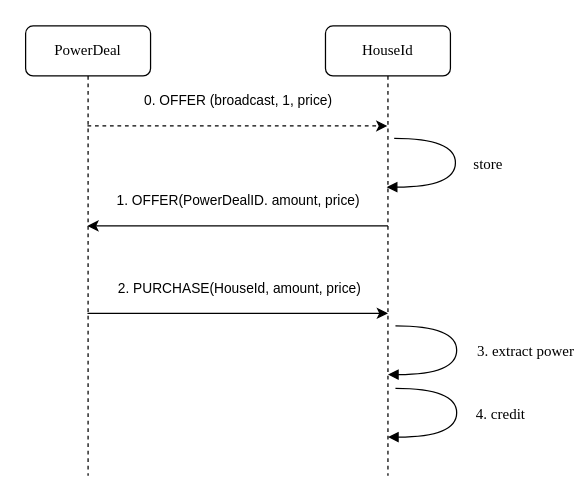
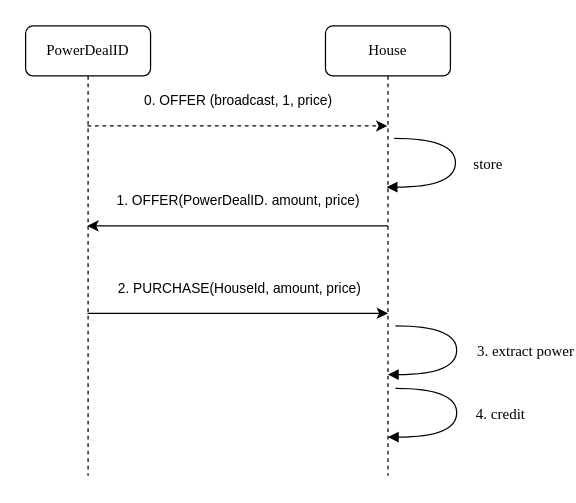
  <mxCell id="0" />
  <mxCell id="1" parent="0" />
- <mxCell id="2" value="PowerDeal" style="shape=umlLifeline;perimeter=lifelinePerimeter;whiteSpace=wrap;html=1;container=1;collapsible=0;recursiveResize=0;outlineConnect=0;rounded=1;shadow=0;comic=0;labelBackgroundColor=none;strokeWidth=1;fontFamily=Verdana;fontSize=12;align=center;" vertex="1" parent="1"><mxGeometry x="20" y="20" width="100" height="360" as="geometry" /></mxCell>
- <mxCell id="3" value="HouseId" style="shape=umlLifeline;perimeter=lifelinePerimeter;whiteSpace=wrap;html=1;container=1;collapsible=0;recursiveResize=0;outlineConnect=0;rounded=1;shadow=0;comic=0;labelBackgroundColor=none;strokeWidth=1;fontFamily=Verdana;fontSize=12;align=center;" vertex="1" parent="1"><mxGeometry x="260" y="20" width="100" height="360" as="geometry" /></mxCell>
+ <mxCell id="2" value="PowerDealID" style="shape=umlLifeline;perimeter=lifelinePerimeter;whiteSpace=wrap;html=1;container=1;collapsible=0;recursiveResize=0;outlineConnect=0;rounded=1;shadow=0;comic=0;labelBackgroundColor=none;strokeWidth=1;fontFamily=Verdana;fontSize=12;align=center;" vertex="1" parent="1"><mxGeometry x="20" y="20" width="100" height="360" as="geometry" /></mxCell>
+ <mxCell id="3" value="House" style="shape=umlLifeline;perimeter=lifelinePerimeter;whiteSpace=wrap;html=1;container=1;collapsible=0;recursiveResize=0;outlineConnect=0;rounded=1;shadow=0;comic=0;labelBackgroundColor=none;strokeWidth=1;fontFamily=Verdana;fontSize=12;align=center;" vertex="1" parent="1"><mxGeometry x="260" y="20" width="100" height="360" as="geometry" /></mxCell>
  <mxCell id="4" value="store" style="html=1;verticalAlign=bottom;endArrow=block;labelBackgroundColor=none;fontFamily=Verdana;fontSize=12;elbow=vertical;edgeStyle=orthogonalEdgeStyle;curved=1;exitX=1.066;exitY=0.713;exitPerimeter=0;" edge="1" parent="3"><mxGeometry x="0.105" y="26" relative="1" as="geometry"><mxPoint x="55" y="90" as="sourcePoint" /><mxPoint x="49" y="129" as="targetPoint" /><Array as="points"><mxPoint x="104" y="90" /><mxPoint x="104" y="129" /></Array><mxPoint as="offset" /></mxGeometry></mxCell>
  <mxCell id="5" value="3. extract power" style="html=1;verticalAlign=bottom;endArrow=block;labelBackgroundColor=none;fontFamily=Verdana;fontSize=12;elbow=vertical;edgeStyle=orthogonalEdgeStyle;curved=1;exitX=1.066;exitY=0.713;exitPerimeter=0;" edge="1" parent="3"><mxGeometry x="0.105" y="55" relative="1" as="geometry"><mxPoint x="56" y="240" as="sourcePoint" /><mxPoint x="50" y="279" as="targetPoint" /><Array as="points"><mxPoint x="105" y="240" /><mxPoint x="105" y="279" /></Array><mxPoint as="offset" /></mxGeometry></mxCell>
  <mxCell id="6" value="4. credit" style="html=1;verticalAlign=bottom;endArrow=block;labelBackgroundColor=none;fontFamily=Verdana;fontSize=12;elbow=vertical;edgeStyle=orthogonalEdgeStyle;curved=1;exitX=1.066;exitY=0.713;exitPerimeter=0;" edge="1" parent="3"><mxGeometry x="0.105" y="35" relative="1" as="geometry"><mxPoint x="56" y="290" as="sourcePoint" /><mxPoint x="50" y="329" as="targetPoint" /><Array as="points"><mxPoint x="105" y="290" /><mxPoint x="105" y="329" /></Array><mxPoint as="offset" /></mxGeometry></mxCell>
  <mxCell id="7" value="0. OFFER (broadcast, 1, price)" style="endArrow=classic;html=1;rounded=0;dashed=1;" edge="1" parent="1" source="2" target="3"><mxGeometry x="0.004" y="20" width="50" height="50" relative="1" as="geometry"><mxPoint x="370" y="300" as="sourcePoint" /><mxPoint x="420" y="250" as="targetPoint" /><Array as="points"><mxPoint x="190" y="100" /></Array><mxPoint as="offset" /></mxGeometry></mxCell>
  <mxCell id="8" value="1. OFFER(PowerDealID. amount, price)" style="endArrow=classic;html=1;rounded=0;" edge="1" parent="1"><mxGeometry x="-0.002" y="-20" width="50" height="50" relative="1" as="geometry"><mxPoint x="310" y="180" as="sourcePoint" /><mxPoint x="69.5" y="180" as="targetPoint" /><mxPoint as="offset" /></mxGeometry></mxCell>
  <mxCell id="9" value="2. PURCHASE(HouseId, amount, price)" style="endArrow=classic;html=1;rounded=0;" edge="1" parent="1" source="2"><mxGeometry x="0.006" y="20" width="50" height="50" relative="1" as="geometry"><mxPoint x="370" y="300" as="sourcePoint" /><mxPoint x="310" y="250" as="targetPoint" /><mxPoint as="offset" /></mxGeometry></mxCell>
